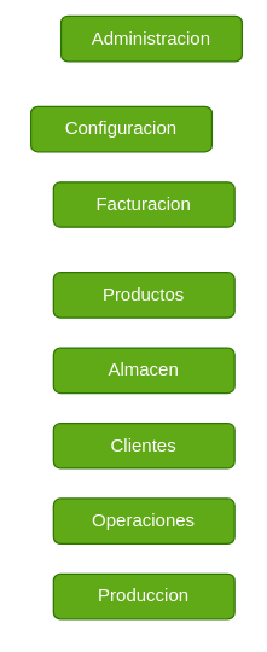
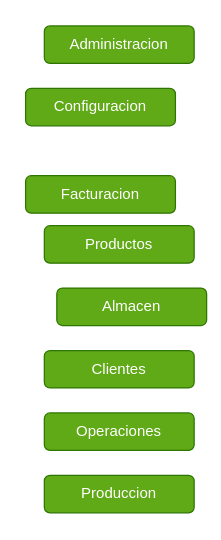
  <mxCell id="0" />
  <mxCell id="1" parent="0" />
- <mxCell id="2" value="Administracion" style="rounded=1;whiteSpace=wrap;html=1;fillColor=#60a917;fontColor=#ffffff;strokeColor=#2D7600;" vertex="1" parent="1"><mxGeometry x="40" y="10" width="120" height="30" as="geometry" /></mxCell>
+ <mxCell id="2" value="Administracion" style="rounded=1;whiteSpace=wrap;html=1;fillColor=#60a917;fontColor=#ffffff;strokeColor=#2D7600;" vertex="1" parent="1"><mxGeometry x="35" y="20" width="120" height="30" as="geometry" /></mxCell>
  <mxCell id="3" value="Configuracion" style="rounded=1;whiteSpace=wrap;html=1;fillColor=#60a917;fontColor=#ffffff;strokeColor=#2D7600;" vertex="1" parent="1"><mxGeometry x="20" y="70" width="120" height="30" as="geometry" /></mxCell>
- <mxCell id="4" value="Facturacion" style="rounded=1;whiteSpace=wrap;html=1;fillColor=#60a917;fontColor=#ffffff;strokeColor=#2D7600;" vertex="1" parent="1"><mxGeometry x="35" y="120" width="120" height="30" as="geometry" /></mxCell>
+ <mxCell id="4" value="Facturacion" style="rounded=1;whiteSpace=wrap;html=1;fillColor=#60a917;fontColor=#ffffff;strokeColor=#2D7600;" vertex="1" parent="1"><mxGeometry x="20" y="140" width="120" height="30" as="geometry" /></mxCell>
  <mxCell id="5" value="Productos" style="rounded=1;whiteSpace=wrap;html=1;fillColor=#60a917;fontColor=#ffffff;strokeColor=#2D7600;" vertex="1" parent="1"><mxGeometry x="35" y="180" width="120" height="30" as="geometry" /></mxCell>
- <mxCell id="6" value="Almacen" style="rounded=1;whiteSpace=wrap;html=1;fillColor=#60a917;fontColor=#ffffff;strokeColor=#2D7600;" vertex="1" parent="1"><mxGeometry x="35" y="230" width="120" height="30" as="geometry" /></mxCell>
+ <mxCell id="6" value="Almacen" style="rounded=1;whiteSpace=wrap;html=1;fillColor=#60a917;fontColor=#ffffff;strokeColor=#2D7600;" vertex="1" parent="1"><mxGeometry x="45" y="230" width="120" height="30" as="geometry" /></mxCell>
  <mxCell id="7" value="Clientes" style="rounded=1;whiteSpace=wrap;html=1;fillColor=#60a917;fontColor=#ffffff;strokeColor=#2D7600;" vertex="1" parent="1"><mxGeometry x="35" y="280" width="120" height="30" as="geometry" /></mxCell>
  <mxCell id="8" value="Operaciones" style="rounded=1;whiteSpace=wrap;html=1;fillColor=#60a917;fontColor=#ffffff;strokeColor=#2D7600;" vertex="1" parent="1"><mxGeometry x="35" y="330" width="120" height="30" as="geometry" /></mxCell>
  <mxCell id="9" value="Produccion" style="rounded=1;whiteSpace=wrap;html=1;fillColor=#60a917;fontColor=#ffffff;strokeColor=#2D7600;" vertex="1" parent="1"><mxGeometry x="35" y="380" width="120" height="30" as="geometry" /></mxCell>
